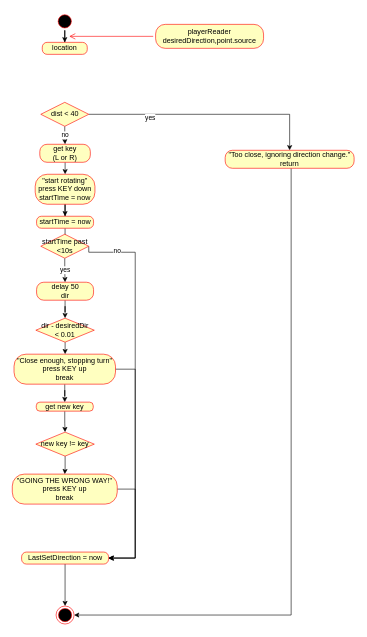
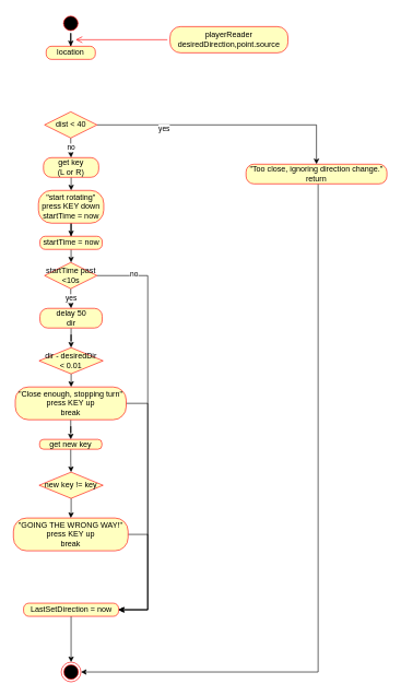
  <mxCell id="0" />
  <mxCell id="1" parent="0" />
  <mxCell id="2" value="" style="edgeStyle=orthogonalEdgeStyle;rounded=0;orthogonalLoop=1;jettySize=auto;html=1;" edge="1" parent="1" source="3" target="5"><mxGeometry relative="1" as="geometry" /></mxCell>
  <mxCell id="3" value="" style="ellipse;html=1;shape=startState;fillColor=#000000;strokeColor=#ff0000;" vertex="1" parent="1"><mxGeometry x="92.5" y="20" width="30" height="30" as="geometry" /></mxCell>
  <mxCell id="4" value="playerReader&lt;br&gt;desiredDirection,point.source" style="rounded=1;whiteSpace=wrap;html=1;arcSize=40;fontColor=#000000;fillColor=#ffffc0;strokeColor=#ff0000;" vertex="1" parent="1"><mxGeometry x="259" y="40" width="180" height="40" as="geometry" /></mxCell>
  <mxCell id="5" value="location&lt;br&gt;" style="rounded=1;whiteSpace=wrap;html=1;arcSize=40;fontColor=#000000;fillColor=#ffffc0;strokeColor=#ff0000;" vertex="1" parent="1"><mxGeometry x="70" y="70" width="75" height="20" as="geometry" /></mxCell>
  <mxCell id="6" style="edgeStyle=orthogonalEdgeStyle;rounded=0;orthogonalLoop=1;jettySize=auto;html=1;" edge="1" parent="1" source="9" target="11"><mxGeometry relative="1" as="geometry" /></mxCell>
  <mxCell id="7" value="yes" style="edgeLabel;html=1;align=center;verticalAlign=middle;resizable=0;points=[];" vertex="1" connectable="0" parent="6"><mxGeometry x="-0.484" y="-5" relative="1" as="geometry"><mxPoint as="offset" /></mxGeometry></mxCell>
  <mxCell id="8" value="no" style="edgeStyle=orthogonalEdgeStyle;rounded=0;orthogonalLoop=1;jettySize=auto;html=1;entryX=0.5;entryY=0;entryDx=0;entryDy=0;" edge="1" parent="1" source="9" target="14"><mxGeometry relative="1" as="geometry" /></mxCell>
  <mxCell id="9" value="dist &amp;lt; 40" style="rhombus;whiteSpace=wrap;html=1;fillColor=#ffffc0;strokeColor=#ff0000;" vertex="1" parent="1"><mxGeometry x="67.5" y="170" width="80" height="40" as="geometry" /></mxCell>
  <mxCell id="10" style="edgeStyle=orthogonalEdgeStyle;rounded=0;orthogonalLoop=1;jettySize=auto;html=1;entryX=1;entryY=0.5;entryDx=0;entryDy=0;" edge="1" parent="1" source="11" target="12"><mxGeometry relative="1" as="geometry"><Array as="points"><mxPoint x="485" y="1025" /></Array></mxGeometry></mxCell>
  <mxCell id="11" value="&quot;Too close, ignoring direction change.&quot;&lt;br&gt;return" style="rounded=1;whiteSpace=wrap;html=1;arcSize=40;fontColor=#000000;fillColor=#ffffc0;strokeColor=#ff0000;" vertex="1" parent="1"><mxGeometry x="375" y="250" width="215" height="30" as="geometry" /></mxCell>
  <mxCell id="12" value="" style="ellipse;html=1;shape=endState;fillColor=#000000;strokeColor=#ff0000;" vertex="1" parent="1"><mxGeometry x="93.01" y="1010" width="30" height="30" as="geometry" /></mxCell>
  <mxCell id="13" value="" style="edgeStyle=orthogonalEdgeStyle;rounded=0;orthogonalLoop=1;jettySize=auto;html=1;" edge="1" parent="1" source="14" target="16"><mxGeometry relative="1" as="geometry" /></mxCell>
  <mxCell id="14" value="get key&lt;br&gt;(L or R)" style="rounded=1;whiteSpace=wrap;html=1;arcSize=40;fontColor=#000000;fillColor=#ffffc0;strokeColor=#ff0000;" vertex="1" parent="1"><mxGeometry x="65.88" y="240" width="84.25" height="30" as="geometry" /></mxCell>
  <mxCell id="15" value="" style="edgeStyle=orthogonalEdgeStyle;rounded=0;orthogonalLoop=1;jettySize=auto;html=1;entryX=0.5;entryY=0;entryDx=0;entryDy=0;" edge="1" parent="1" source="16" target="18"><mxGeometry relative="1" as="geometry" /></mxCell>
  <mxCell id="16" value="&quot;start rotating&quot;&lt;br&gt;press KEY down&lt;br&gt;&lt;span style=&quot;text-align: left;&quot;&gt;startTime = now&lt;/span&gt;" style="rounded=1;whiteSpace=wrap;html=1;arcSize=40;fontColor=#000000;fillColor=#ffffc0;strokeColor=#ff0000;" vertex="1" parent="1"><mxGeometry x="58.19" y="290" width="99.63" height="50" as="geometry" /></mxCell>
  <mxCell id="17" value="" style="edgeStyle=orthogonalEdgeStyle;rounded=0;orthogonalLoop=1;jettySize=auto;html=1;" edge="1" parent="1" source="18" target="22"><mxGeometry relative="1" as="geometry" /></mxCell>
  <mxCell id="18" value="&lt;span style=&quot;text-align: left;&quot;&gt;startTime = now&lt;/span&gt;" style="rounded=1;whiteSpace=wrap;html=1;arcSize=40;fontColor=#000000;fillColor=#ffffc0;strokeColor=#ff0000;" vertex="1" parent="1"><mxGeometry x="60.51" y="360" width="95" height="20" as="geometry" /></mxCell>
  <mxCell id="19" value="" style="edgeStyle=orthogonalEdgeStyle;rounded=0;orthogonalLoop=1;jettySize=auto;html=1;exitX=1;exitY=0.5;exitDx=0;exitDy=0;" edge="1" parent="1" source="22" target="24"><mxGeometry relative="1" as="geometry"><Array as="points"><mxPoint x="225" y="420" /><mxPoint x="225" y="930" /></Array></mxGeometry></mxCell>
  <mxCell id="20" value="no" style="edgeLabel;html=1;align=center;verticalAlign=middle;resizable=0;points=[];" vertex="1" connectable="0" parent="19"><mxGeometry x="-0.823" y="3" relative="1" as="geometry"><mxPoint as="offset" /></mxGeometry></mxCell>
  <mxCell id="21" value="yes" style="edgeStyle=orthogonalEdgeStyle;rounded=0;orthogonalLoop=1;jettySize=auto;html=1;entryX=0.5;entryY=0;entryDx=0;entryDy=0;" edge="1" parent="1" source="22" target="26"><mxGeometry relative="1" as="geometry" /></mxCell>
- <mxCell id="22" value="startTime past &amp;lt;10s" style="rhombus;whiteSpace=wrap;html=1;fillColor=#ffffc0;strokeColor=#ff0000;" vertex="1" parent="1"><mxGeometry x="67.5" y="390" width="80" height="40" as="geometry" /></mxCell>
+ <mxCell id="22" value="startTime past &amp;lt;10s" style="rhombus;whiteSpace=wrap;html=1;fillColor=#ffffc0;strokeColor=#ff0000;" vertex="1" parent="1"><mxGeometry x="67.5" y="400" width="80" height="40" as="geometry" /></mxCell>
  <mxCell id="23" style="edgeStyle=orthogonalEdgeStyle;rounded=0;orthogonalLoop=1;jettySize=auto;html=1;entryX=0.5;entryY=0;entryDx=0;entryDy=0;" edge="1" parent="1" source="24" target="12"><mxGeometry relative="1" as="geometry" /></mxCell>
  <mxCell id="24" value="&lt;span style=&quot;text-align: left;&quot;&gt;LastSetDirection = now&lt;/span&gt;" style="rounded=1;whiteSpace=wrap;html=1;arcSize=40;fontColor=#000000;fillColor=#ffffc0;strokeColor=#ff0000;" vertex="1" parent="1"><mxGeometry x="35.51" y="920" width="145" height="20" as="geometry" /></mxCell>
  <mxCell id="25" value="" style="edgeStyle=orthogonalEdgeStyle;rounded=0;orthogonalLoop=1;jettySize=auto;html=1;entryX=0.5;entryY=0;entryDx=0;entryDy=0;" edge="1" parent="1" source="26" target="28"><mxGeometry relative="1" as="geometry" /></mxCell>
  <mxCell id="26" value="&lt;span style=&quot;text-align: left;&quot;&gt;delay 50&lt;br&gt;dir&lt;br&gt;&lt;/span&gt;" style="rounded=1;whiteSpace=wrap;html=1;arcSize=40;fontColor=#000000;fillColor=#ffffc0;strokeColor=#ff0000;" vertex="1" parent="1"><mxGeometry x="60.51" y="470" width="95" height="30" as="geometry" /></mxCell>
  <mxCell id="27" value="" style="edgeStyle=orthogonalEdgeStyle;rounded=0;orthogonalLoop=1;jettySize=auto;html=1;entryX=0.5;entryY=0;entryDx=0;entryDy=0;" edge="1" parent="1" source="28" target="31"><mxGeometry relative="1" as="geometry" /></mxCell>
  <mxCell id="28" value="dir - desiredDir&lt;br&gt;&amp;lt; 0.01" style="rhombus;whiteSpace=wrap;html=1;fillColor=#ffffc0;strokeColor=#ff0000;" vertex="1" parent="1"><mxGeometry x="59.26" y="530" width="97.5" height="40" as="geometry" /></mxCell>
  <mxCell id="29" value="" style="edgeStyle=orthogonalEdgeStyle;rounded=0;orthogonalLoop=1;jettySize=auto;html=1;entryX=1;entryY=0.5;entryDx=0;entryDy=0;" edge="1" parent="1" source="31" target="24"><mxGeometry relative="1" as="geometry"><Array as="points"><mxPoint x="225" y="615" /><mxPoint x="225" y="930" /></Array></mxGeometry></mxCell>
  <mxCell id="30" style="edgeStyle=orthogonalEdgeStyle;rounded=0;orthogonalLoop=1;jettySize=auto;html=1;entryX=0.5;entryY=0;entryDx=0;entryDy=0;" edge="1" parent="1" source="31" target="33"><mxGeometry relative="1" as="geometry" /></mxCell>
  <mxCell id="31" value="&lt;span style=&quot;text-align: left;&quot;&gt;&quot;&lt;/span&gt;&lt;span style=&quot;text-align: left;&quot;&gt;Close enough, stopping turn&lt;/span&gt;&lt;span style=&quot;text-align: left;&quot;&gt;&quot;&lt;br&gt;press KEY up&lt;br&gt;break&lt;br&gt;&lt;/span&gt;" style="rounded=1;whiteSpace=wrap;html=1;arcSize=40;fontColor=#000000;fillColor=#ffffc0;strokeColor=#ff0000;" vertex="1" parent="1"><mxGeometry x="22.88" y="590" width="169.24" height="50" as="geometry" /></mxCell>
  <mxCell id="32" style="edgeStyle=orthogonalEdgeStyle;rounded=0;orthogonalLoop=1;jettySize=auto;html=1;entryX=0.5;entryY=0;entryDx=0;entryDy=0;" edge="1" parent="1" source="33" target="35"><mxGeometry relative="1" as="geometry" /></mxCell>
  <mxCell id="33" value="&lt;span style=&quot;text-align: left;&quot;&gt;get new key&lt;br&gt;&lt;/span&gt;" style="rounded=1;whiteSpace=wrap;html=1;arcSize=40;fontColor=#000000;fillColor=#ffffc0;strokeColor=#ff0000;" vertex="1" parent="1"><mxGeometry x="60" y="670" width="95" height="15" as="geometry" /></mxCell>
  <mxCell id="34" style="edgeStyle=orthogonalEdgeStyle;rounded=0;orthogonalLoop=1;jettySize=auto;html=1;" edge="1" parent="1" source="35" target="37"><mxGeometry relative="1" as="geometry" /></mxCell>
  <mxCell id="35" value="&lt;span style=&quot;text-align: left;&quot;&gt;new key != key&lt;/span&gt;" style="rhombus;whiteSpace=wrap;html=1;fillColor=#ffffc0;strokeColor=#ff0000;" vertex="1" parent="1"><mxGeometry x="59.26" y="720" width="97.5" height="40" as="geometry" /></mxCell>
  <mxCell id="36" style="edgeStyle=orthogonalEdgeStyle;rounded=0;orthogonalLoop=1;jettySize=auto;html=1;entryX=1;entryY=0.5;entryDx=0;entryDy=0;" edge="1" parent="1" source="37" target="24"><mxGeometry relative="1" as="geometry"><mxPoint x="145" y="960" as="targetPoint" /><Array as="points"><mxPoint x="225" y="815" /><mxPoint x="225" y="930" /></Array></mxGeometry></mxCell>
  <mxCell id="37" value="&lt;span style=&quot;text-align: left;&quot;&gt;&quot;GOING THE WRONG WAY!&quot;&lt;br&gt;&lt;/span&gt;&lt;span style=&quot;text-align: left;&quot;&gt;press KEY up&lt;br&gt;&lt;/span&gt;&lt;span style=&quot;text-align: left;&quot;&gt;break&lt;br&gt;&lt;/span&gt;" style="rounded=1;whiteSpace=wrap;html=1;arcSize=40;fontColor=#000000;fillColor=#ffffc0;strokeColor=#ff0000;" vertex="1" parent="1"><mxGeometry x="20" y="790" width="175" height="50" as="geometry" /></mxCell>
  <mxCell id="38" value="" style="edgeStyle=orthogonalEdgeStyle;html=1;verticalAlign=bottom;endArrow=open;endSize=8;strokeColor=#ff0000;rounded=0;" edge="1" parent="1"><mxGeometry relative="1" as="geometry"><mxPoint x="115" y="60" as="targetPoint" /><mxPoint x="255" y="60" as="sourcePoint" /></mxGeometry></mxCell>
